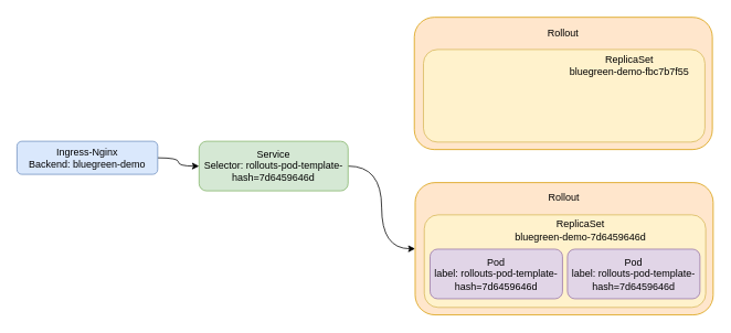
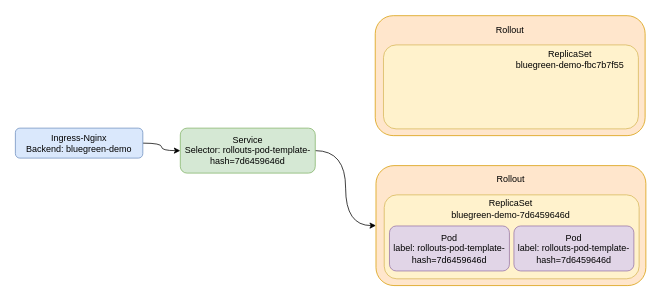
  <mxCell id="0" />
  <mxCell id="1" parent="0" />
  <mxCell id="2" style="edgeStyle=orthogonalEdgeStyle;rounded=0;orthogonalLoop=1;jettySize=auto;html=1;exitX=1;exitY=0.5;exitDx=0;exitDy=0;entryX=0;entryY=0.5;entryDx=0;entryDy=0;curved=1;" edge="1" parent="1" source="3" target="5"><mxGeometry relative="1" as="geometry" /></mxCell>
  <mxCell id="3" value="Ingress-Nginx&lt;br&gt;Backend: bluegreen-demo" style="rounded=1;whiteSpace=wrap;html=1;fillColor=#dae8fc;strokeColor=#6c8ebf;" vertex="1" parent="1"><mxGeometry x="20" y="170" width="170" height="40" as="geometry" /></mxCell>
  <mxCell id="4" style="edgeStyle=orthogonalEdgeStyle;rounded=0;orthogonalLoop=1;jettySize=auto;html=1;exitX=1;exitY=0.5;exitDx=0;exitDy=0;curved=1;" edge="1" parent="1" source="5" target="10"><mxGeometry relative="1" as="geometry" /></mxCell>
  <mxCell id="5" value="Service&lt;br&gt;Selector: rollouts-pod-template-hash=7d6459646d" style="rounded=1;whiteSpace=wrap;html=1;fillColor=#d5e8d4;strokeColor=#82b366;" vertex="1" parent="1"><mxGeometry x="240" y="170" width="180" height="60" as="geometry" /></mxCell>
  <mxCell id="6" value="" style="rounded=1;whiteSpace=wrap;html=1;fillColor=#ffe6cc;strokeColor=#d79b00;" vertex="1" parent="1"><mxGeometry x="500" y="20" width="360" height="160" as="geometry" /></mxCell>
  <mxCell id="7" value="Rollout" style="text;html=1;strokeColor=none;fillColor=none;align=center;verticalAlign=middle;whiteSpace=wrap;rounded=0;" vertex="1" parent="1"><mxGeometry x="625" y="23.5" width="110" height="30" as="geometry" /></mxCell>
  <mxCell id="8" value="" style="rounded=1;whiteSpace=wrap;html=1;fillColor=#fff2cc;strokeColor=#d6b656;" vertex="1" parent="1"><mxGeometry x="511" y="59" width="340" height="112" as="geometry" /></mxCell>
  <mxCell id="9" value="ReplicaSet&lt;br&gt;bluegreen-demo-fbc7b7f55" style="text;html=1;strokeColor=none;fillColor=none;align=center;verticalAlign=middle;whiteSpace=wrap;rounded=0;" vertex="1" parent="1"><mxGeometry x="672" y="63" width="176" height="30" as="geometry" /></mxCell>
  <mxCell id="10" value="" style="rounded=1;whiteSpace=wrap;html=1;fillColor=#ffe6cc;strokeColor=#d79b00;" vertex="1" parent="1"><mxGeometry x="501" y="220" width="360" height="160" as="geometry" /></mxCell>
  <mxCell id="11" value="Rollout" style="text;html=1;strokeColor=none;fillColor=none;align=center;verticalAlign=middle;whiteSpace=wrap;rounded=0;" vertex="1" parent="1"><mxGeometry x="626" y="223.5" width="110" height="30" as="geometry" /></mxCell>
  <mxCell id="12" value="" style="rounded=1;whiteSpace=wrap;html=1;fillColor=#fff2cc;strokeColor=#d6b656;" vertex="1" parent="1"><mxGeometry x="512" y="259" width="340" height="112" as="geometry" /></mxCell>
  <mxCell id="13" value="Pod&lt;br&gt;label: rollouts-pod-template-hash=7d6459646d" style="rounded=1;whiteSpace=wrap;html=1;fillColor=#e1d5e7;strokeColor=#9673a6;" vertex="1" parent="1"><mxGeometry x="519" y="300.5" width="160" height="60" as="geometry" /></mxCell>
- <mxCell id="14" value="ReplicaSet&lt;br&gt;bluegreen-demo-7d6459646d" style="text;html=1;strokeColor=none;fillColor=none;align=center;verticalAlign=middle;whiteSpace=wrap;rounded=0;" vertex="1" parent="1"><mxGeometry x="613" y="263" width="176" height="30" as="geometry" /></mxCell>
+ <mxCell id="14" value="ReplicaSet&lt;br&gt;bluegreen-demo-7d6459646d" style="text;html=1;strokeColor=none;fillColor=none;align=center;verticalAlign=middle;whiteSpace=wrap;rounded=0;" vertex="1" parent="1"><mxGeometry x="593" y="263" width="176" height="30" as="geometry" /></mxCell>
  <mxCell id="15" value="Pod&lt;br&gt;label: rollouts-pod-template-hash=7d6459646d" style="rounded=1;whiteSpace=wrap;html=1;fillColor=#e1d5e7;strokeColor=#9673a6;" vertex="1" parent="1"><mxGeometry x="685" y="300.5" width="160" height="60" as="geometry" /></mxCell>
